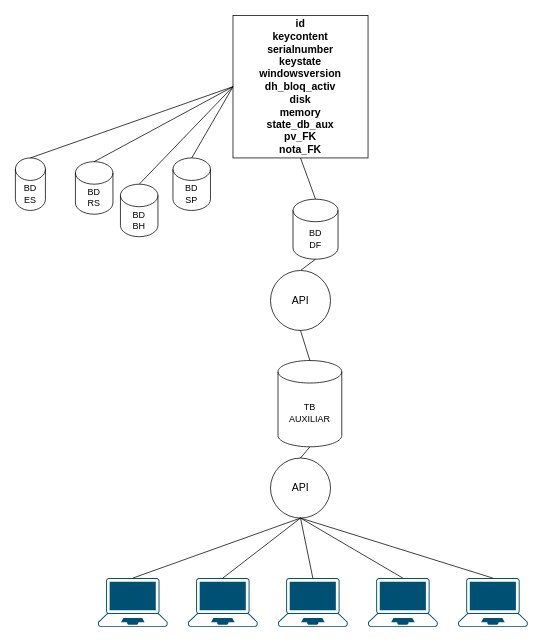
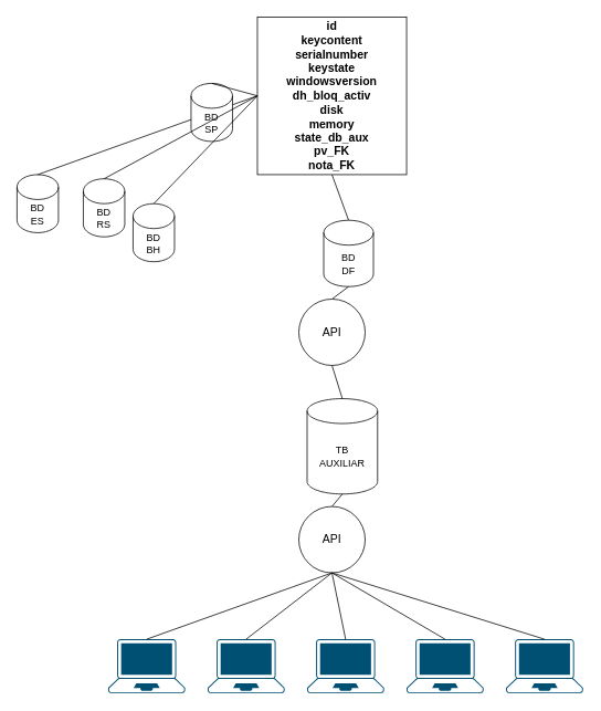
  <mxCell id="0" />
  <mxCell id="1" parent="0" />
  <mxCell id="2" value="BD&lt;br&gt;DF" style="shape=cylinder3;whiteSpace=wrap;html=1;boundedLbl=1;backgroundOutline=1;size=15;" vertex="1" parent="1"><mxGeometry x="390" y="265" width="60" height="80" as="geometry" /></mxCell>
  <mxCell id="3" value="&lt;b style=&quot;font-size: 14px;&quot;&gt;id&lt;br&gt;keycontent&lt;br&gt;serialnumber&lt;br&gt;keystate&lt;br&gt;windowsversion&lt;br&gt;dh_bloq_activ&lt;br&gt;disk&lt;br&gt;memory&lt;br&gt;state_db_aux&lt;br&gt;pv_FK&lt;br&gt;nota_FK&lt;/b&gt;" style="rounded=0;whiteSpace=wrap;html=1;" vertex="1" parent="1"><mxGeometry x="310" y="20" width="180" height="190" as="geometry" /></mxCell>
  <mxCell id="4" value="" style="endArrow=none;html=1;rounded=0;fontSize=14;entryX=0.5;entryY=1;entryDx=0;entryDy=0;exitX=0.5;exitY=0;exitDx=0;exitDy=0;exitPerimeter=0;" edge="1" parent="1" source="2" target="3"><mxGeometry width="50" height="50" relative="1" as="geometry"><mxPoint x="400" y="380" as="sourcePoint" /><mxPoint x="450" y="330" as="targetPoint" /></mxGeometry></mxCell>
- <mxCell id="5" value="BD&lt;br&gt;ES" style="shape=cylinder3;whiteSpace=wrap;html=1;boundedLbl=1;backgroundOutline=1;size=15;" vertex="1" parent="1"><mxGeometry x="20" y="210" width="40" height="70" as="geometry" /></mxCell>
+ <mxCell id="5" value="BD&lt;br&gt;ES" style="shape=cylinder3;whiteSpace=wrap;html=1;boundedLbl=1;backgroundOutline=1;size=15;" vertex="1" parent="1"><mxGeometry x="20" y="210" width="50" height="70" as="geometry" /></mxCell>
  <mxCell id="6" value="" style="endArrow=none;html=1;rounded=0;fontSize=14;exitX=0.5;exitY=0;exitDx=0;exitDy=0;exitPerimeter=0;entryX=0;entryY=0.5;entryDx=0;entryDy=0;" edge="1" parent="1" source="5" target="3"><mxGeometry width="50" height="50" relative="1" as="geometry"><mxPoint x="400" y="370" as="sourcePoint" /><mxPoint x="450" y="320" as="targetPoint" /></mxGeometry></mxCell>
  <mxCell id="7" value="BD&lt;br&gt;BH" style="shape=cylinder3;whiteSpace=wrap;html=1;boundedLbl=1;backgroundOutline=1;size=15;" vertex="1" parent="1"><mxGeometry x="160" y="245" width="50" height="70" as="geometry" /></mxCell>
  <mxCell id="8" value="BD&lt;br&gt;RS" style="shape=cylinder3;whiteSpace=wrap;html=1;boundedLbl=1;backgroundOutline=1;size=15;" vertex="1" parent="1"><mxGeometry x="100" y="215" width="50" height="70" as="geometry" /></mxCell>
- <mxCell id="9" value="BD&lt;br&gt;SP" style="shape=cylinder3;whiteSpace=wrap;html=1;boundedLbl=1;backgroundOutline=1;size=15;" vertex="1" parent="1"><mxGeometry x="230" y="210" width="50" height="70" as="geometry" /></mxCell>
+ <mxCell id="9" value="BD&lt;br&gt;SP" style="shape=cylinder3;whiteSpace=wrap;html=1;boundedLbl=1;backgroundOutline=1;size=15;" vertex="1" parent="1"><mxGeometry x="230" y="100" width="50" height="70" as="geometry" /></mxCell>
  <mxCell id="10" value="" style="endArrow=none;html=1;rounded=0;fontSize=14;entryX=0;entryY=0.5;entryDx=0;entryDy=0;exitX=0.5;exitY=0;exitDx=0;exitDy=0;exitPerimeter=0;" edge="1" parent="1" source="8" target="3"><mxGeometry width="50" height="50" relative="1" as="geometry"><mxPoint x="400" y="370" as="sourcePoint" /><mxPoint x="450" y="320" as="targetPoint" /></mxGeometry></mxCell>
  <mxCell id="11" value="" style="endArrow=none;html=1;rounded=0;fontSize=14;exitX=0.5;exitY=0;exitDx=0;exitDy=0;exitPerimeter=0;entryX=0;entryY=0.5;entryDx=0;entryDy=0;" edge="1" parent="1" source="7" target="3"><mxGeometry width="50" height="50" relative="1" as="geometry"><mxPoint x="400" y="370" as="sourcePoint" /><mxPoint x="450" y="320" as="targetPoint" /></mxGeometry></mxCell>
  <mxCell id="12" value="" style="endArrow=none;html=1;rounded=0;fontSize=14;exitX=0.5;exitY=0;exitDx=0;exitDy=0;exitPerimeter=0;entryX=0;entryY=0.5;entryDx=0;entryDy=0;" edge="1" parent="1" source="9" target="3"><mxGeometry width="50" height="50" relative="1" as="geometry"><mxPoint x="400" y="370" as="sourcePoint" /><mxPoint x="450" y="320" as="targetPoint" /></mxGeometry></mxCell>
  <mxCell id="13" value="TB&lt;br&gt;AUXILIAR" style="shape=cylinder3;whiteSpace=wrap;html=1;boundedLbl=1;backgroundOutline=1;size=15;" vertex="1" parent="1"><mxGeometry x="370" y="480" width="85" height="115" as="geometry" /></mxCell>
  <mxCell id="14" value="" style="endArrow=none;html=1;rounded=0;fontSize=14;exitX=0.5;exitY=0;exitDx=0;exitDy=0;entryX=0.5;entryY=1;entryDx=0;entryDy=0;entryPerimeter=0;" edge="1" parent="1" source="16" target="2"><mxGeometry width="50" height="50" relative="1" as="geometry"><mxPoint x="400" y="370" as="sourcePoint" /><mxPoint x="450" y="320" as="targetPoint" /></mxGeometry></mxCell>
  <mxCell id="15" value="API" style="ellipse;whiteSpace=wrap;html=1;aspect=fixed;fontSize=14;" vertex="1" parent="1"><mxGeometry x="360" y="610" width="80" height="80" as="geometry" /></mxCell>
  <mxCell id="16" value="API" style="ellipse;whiteSpace=wrap;html=1;aspect=fixed;fontSize=14;" vertex="1" parent="1"><mxGeometry x="360" y="360" width="80" height="80" as="geometry" /></mxCell>
  <mxCell id="17" value="" style="endArrow=none;html=1;rounded=0;fontSize=14;entryX=0.5;entryY=1;entryDx=0;entryDy=0;exitX=0.5;exitY=0;exitDx=0;exitDy=0;exitPerimeter=0;" edge="1" parent="1" source="13" target="16"><mxGeometry width="50" height="50" relative="1" as="geometry"><mxPoint x="400" y="570" as="sourcePoint" /><mxPoint x="450" y="520" as="targetPoint" /></mxGeometry></mxCell>
  <mxCell id="18" value="" style="endArrow=none;html=1;rounded=0;fontSize=14;exitX=0.5;exitY=0;exitDx=0;exitDy=0;entryX=0.5;entryY=1;entryDx=0;entryDy=0;entryPerimeter=0;" edge="1" parent="1" source="15" target="13"><mxGeometry width="50" height="50" relative="1" as="geometry"><mxPoint x="400" y="570" as="sourcePoint" /><mxPoint x="450" y="520" as="targetPoint" /></mxGeometry></mxCell>
  <mxCell id="19" value="" style="points=[[0.13,0.02,0],[0.5,0,0],[0.87,0.02,0],[0.885,0.4,0],[0.985,0.985,0],[0.5,1,0],[0.015,0.985,0],[0.115,0.4,0]];verticalLabelPosition=bottom;sketch=0;html=1;verticalAlign=top;aspect=fixed;align=center;pointerEvents=1;shape=mxgraph.cisco19.laptop;fillColor=#005073;strokeColor=none;fontSize=14;" vertex="1" parent="1"><mxGeometry x="610" y="770" width="92.86" height="65" as="geometry" /></mxCell>
  <mxCell id="20" value="" style="points=[[0.13,0.02,0],[0.5,0,0],[0.87,0.02,0],[0.885,0.4,0],[0.985,0.985,0],[0.5,1,0],[0.015,0.985,0],[0.115,0.4,0]];verticalLabelPosition=bottom;sketch=0;html=1;verticalAlign=top;aspect=fixed;align=center;pointerEvents=1;shape=mxgraph.cisco19.laptop;fillColor=#005073;strokeColor=none;fontSize=14;" vertex="1" parent="1"><mxGeometry x="490" y="770" width="92.86" height="65" as="geometry" /></mxCell>
  <mxCell id="21" value="" style="points=[[0.13,0.02,0],[0.5,0,0],[0.87,0.02,0],[0.885,0.4,0],[0.985,0.985,0],[0.5,1,0],[0.015,0.985,0],[0.115,0.4,0]];verticalLabelPosition=bottom;sketch=0;html=1;verticalAlign=top;aspect=fixed;align=center;pointerEvents=1;shape=mxgraph.cisco19.laptop;fillColor=#005073;strokeColor=none;fontSize=14;" vertex="1" parent="1"><mxGeometry x="370" y="770" width="92.86" height="65" as="geometry" /></mxCell>
  <mxCell id="22" value="" style="points=[[0.13,0.02,0],[0.5,0,0],[0.87,0.02,0],[0.885,0.4,0],[0.985,0.985,0],[0.5,1,0],[0.015,0.985,0],[0.115,0.4,0]];verticalLabelPosition=bottom;sketch=0;html=1;verticalAlign=top;aspect=fixed;align=center;pointerEvents=1;shape=mxgraph.cisco19.laptop;fillColor=#005073;strokeColor=none;fontSize=14;" vertex="1" parent="1"><mxGeometry x="250" y="770" width="92.86" height="65" as="geometry" /></mxCell>
  <mxCell id="23" value="" style="points=[[0.13,0.02,0],[0.5,0,0],[0.87,0.02,0],[0.885,0.4,0],[0.985,0.985,0],[0.5,1,0],[0.015,0.985,0],[0.115,0.4,0]];verticalLabelPosition=bottom;sketch=0;html=1;verticalAlign=top;aspect=fixed;align=center;pointerEvents=1;shape=mxgraph.cisco19.laptop;fillColor=#005073;strokeColor=none;fontSize=14;" vertex="1" parent="1"><mxGeometry x="130" y="770" width="92.86" height="65" as="geometry" /></mxCell>
  <mxCell id="24" value="" style="endArrow=none;html=1;rounded=0;fontSize=14;exitX=0.5;exitY=0;exitDx=0;exitDy=0;exitPerimeter=0;entryX=0.5;entryY=1;entryDx=0;entryDy=0;" edge="1" parent="1" source="19" target="15"><mxGeometry width="50" height="50" relative="1" as="geometry"><mxPoint x="400" y="570" as="sourcePoint" /><mxPoint x="450" y="520" as="targetPoint" /></mxGeometry></mxCell>
  <mxCell id="25" value="" style="endArrow=none;html=1;rounded=0;fontSize=14;exitX=0.5;exitY=0;exitDx=0;exitDy=0;exitPerimeter=0;entryX=0.5;entryY=1;entryDx=0;entryDy=0;" edge="1" parent="1" source="20" target="15"><mxGeometry width="50" height="50" relative="1" as="geometry"><mxPoint x="400" y="570" as="sourcePoint" /><mxPoint x="450" y="520" as="targetPoint" /></mxGeometry></mxCell>
  <mxCell id="26" value="" style="endArrow=none;html=1;rounded=0;fontSize=14;exitX=0.5;exitY=0;exitDx=0;exitDy=0;exitPerimeter=0;entryX=0.5;entryY=1;entryDx=0;entryDy=0;" edge="1" parent="1" source="21" target="15"><mxGeometry width="50" height="50" relative="1" as="geometry"><mxPoint x="400" y="570" as="sourcePoint" /><mxPoint x="450" y="520" as="targetPoint" /></mxGeometry></mxCell>
  <mxCell id="27" value="" style="endArrow=none;html=1;rounded=0;fontSize=14;exitX=0.5;exitY=0;exitDx=0;exitDy=0;exitPerimeter=0;entryX=0.5;entryY=1;entryDx=0;entryDy=0;" edge="1" parent="1" source="22" target="15"><mxGeometry width="50" height="50" relative="1" as="geometry"><mxPoint x="310" y="720" as="sourcePoint" /><mxPoint x="360" y="670" as="targetPoint" /></mxGeometry></mxCell>
  <mxCell id="28" value="" style="endArrow=none;html=1;rounded=0;fontSize=14;exitX=0.5;exitY=0;exitDx=0;exitDy=0;exitPerimeter=0;entryX=0.5;entryY=1;entryDx=0;entryDy=0;" edge="1" parent="1" source="23" target="15"><mxGeometry width="50" height="50" relative="1" as="geometry"><mxPoint x="400" y="570" as="sourcePoint" /><mxPoint x="450" y="520" as="targetPoint" /></mxGeometry></mxCell>
